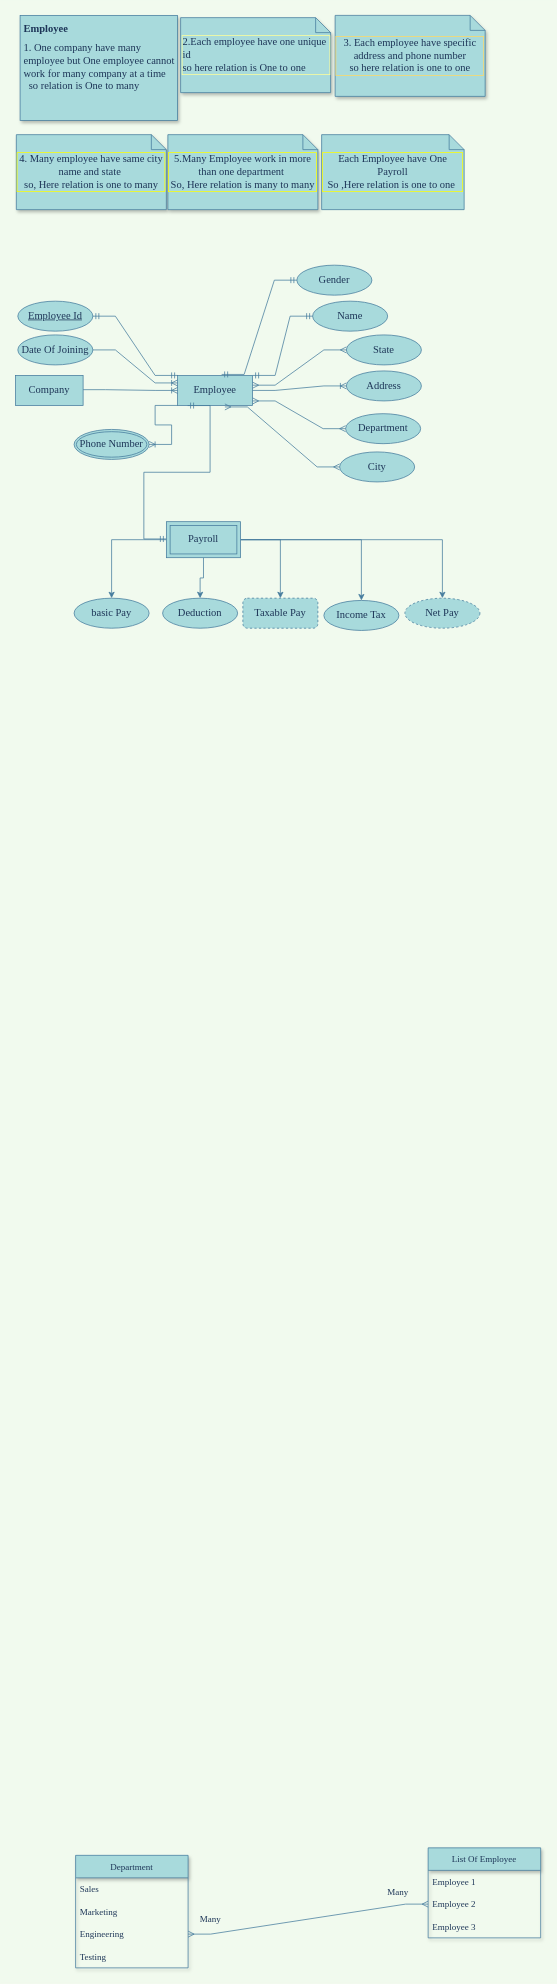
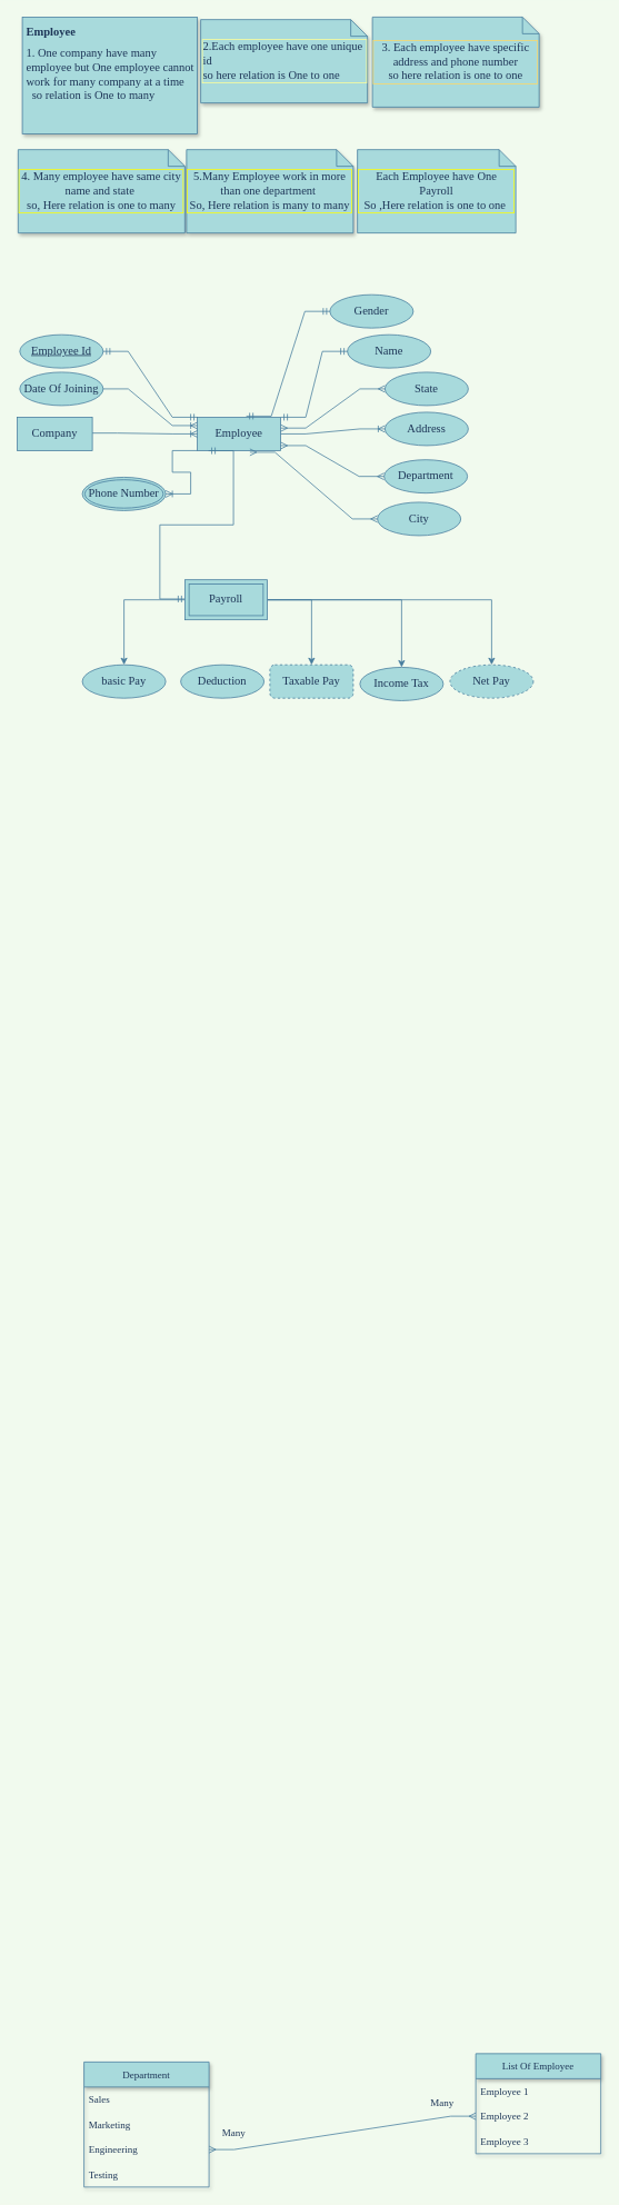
  <mxCell id="0" />
  <mxCell id="1" parent="0" />
  <mxCell id="2" value="List Of Employee" style="swimlane;fontStyle=0;childLayout=stackLayout;horizontal=1;startSize=30;horizontalStack=0;resizeParent=1;resizeParentMax=0;resizeLast=0;collapsible=1;marginBottom=0;shadow=1;fillColor=#A8DADC;strokeColor=#457B9D;fontColor=#1D3557;fontFamily=Times New Roman;" parent="1" vertex="1"><mxGeometry x="570" y="2463" width="150" height="120" as="geometry" /></mxCell>
  <mxCell id="3" value="Employee 1" style="text;strokeColor=none;fillColor=none;align=left;verticalAlign=middle;spacingLeft=4;spacingRight=4;overflow=hidden;points=[[0,0.5],[1,0.5]];portConstraint=eastwest;rotatable=0;shadow=1;fontColor=#1D3557;fontFamily=Times New Roman;" parent="2" vertex="1"><mxGeometry y="30" width="150" height="30" as="geometry" /></mxCell>
  <mxCell id="4" value="Employee 2" style="text;strokeColor=none;fillColor=none;align=left;verticalAlign=middle;spacingLeft=4;spacingRight=4;overflow=hidden;points=[[0,0.5],[1,0.5]];portConstraint=eastwest;rotatable=0;shadow=1;fontColor=#1D3557;fontFamily=Times New Roman;" parent="2" vertex="1"><mxGeometry y="60" width="150" height="30" as="geometry" /></mxCell>
  <mxCell id="5" value="Employee 3" style="text;strokeColor=none;fillColor=none;align=left;verticalAlign=middle;spacingLeft=4;spacingRight=4;overflow=hidden;points=[[0,0.5],[1,0.5]];portConstraint=eastwest;rotatable=0;shadow=1;fontColor=#1D3557;fontFamily=Times New Roman;" parent="2" vertex="1"><mxGeometry y="90" width="150" height="30" as="geometry" /></mxCell>
  <mxCell id="6" value="Department" style="swimlane;fontStyle=0;childLayout=stackLayout;horizontal=1;startSize=30;horizontalStack=0;resizeParent=1;resizeParentMax=0;resizeLast=0;collapsible=1;marginBottom=0;shadow=1;fillColor=#A8DADC;strokeColor=#457B9D;fontColor=#1D3557;fontFamily=Times New Roman;" parent="1" vertex="1"><mxGeometry x="100" y="2473" width="150" height="150" as="geometry" /></mxCell>
  <mxCell id="7" value="Sales" style="text;strokeColor=none;fillColor=none;align=left;verticalAlign=middle;spacingLeft=4;spacingRight=4;overflow=hidden;points=[[0,0.5],[1,0.5]];portConstraint=eastwest;rotatable=0;shadow=1;fontColor=#1D3557;fontFamily=Times New Roman;" parent="6" vertex="1"><mxGeometry y="30" width="150" height="30" as="geometry" /></mxCell>
  <mxCell id="8" value="Marketing" style="text;strokeColor=none;fillColor=none;align=left;verticalAlign=middle;spacingLeft=4;spacingRight=4;overflow=hidden;points=[[0,0.5],[1,0.5]];portConstraint=eastwest;rotatable=0;shadow=1;fontColor=#1D3557;fontFamily=Times New Roman;" parent="6" vertex="1"><mxGeometry y="60" width="150" height="30" as="geometry" /></mxCell>
  <mxCell id="9" value="Engineering" style="text;strokeColor=none;fillColor=none;align=left;verticalAlign=middle;spacingLeft=4;spacingRight=4;overflow=hidden;points=[[0,0.5],[1,0.5]];portConstraint=eastwest;rotatable=0;shadow=1;fontColor=#1D3557;fontFamily=Times New Roman;" parent="6" vertex="1"><mxGeometry y="90" width="150" height="30" as="geometry" /></mxCell>
  <mxCell id="10" value="Testing" style="text;strokeColor=none;fillColor=none;align=left;verticalAlign=middle;spacingLeft=4;spacingRight=4;overflow=hidden;points=[[0,0.5],[1,0.5]];portConstraint=eastwest;rotatable=0;shadow=1;fontColor=#1D3557;fontFamily=Times New Roman;" parent="6" vertex="1"><mxGeometry y="120" width="150" height="30" as="geometry" /></mxCell>
  <mxCell id="11" value="&lt;h1 style=&quot;font-size: 14px;&quot;&gt;Employee&lt;/h1&gt;&lt;div style=&quot;font-size: 14px;&quot;&gt;1. One company have many employee but One employee cannot work for many company at a time&amp;nbsp;&lt;/div&gt;&lt;div style=&quot;font-size: 14px;&quot;&gt;&amp;nbsp; so relation is One to many&lt;/div&gt;&lt;div style=&quot;font-size: 14px;&quot;&gt;&lt;br style=&quot;font-size: 14px;&quot;&gt;&lt;/div&gt;" style="text;html=1;strokeColor=#457B9D;fillColor=#A8DADC;spacing=5;spacingTop=-20;whiteSpace=wrap;overflow=hidden;rounded=0;shadow=1;verticalAlign=middle;fontFamily=Times New Roman;fontSize=14;fontColor=#1D3557;labelBorderColor=none;" parent="1" vertex="1"><mxGeometry x="26" y="20" width="210" height="140" as="geometry" /></mxCell>
  <mxCell id="12" value="" style="edgeStyle=entityRelationEdgeStyle;fontSize=12;html=1;endArrow=ERmany;startArrow=ERmany;rounded=0;exitX=1;exitY=0.5;exitDx=0;exitDy=0;entryX=0;entryY=0.5;entryDx=0;entryDy=0;strokeColor=#457B9D;fontColor=#1D3557;labelBackgroundColor=#F1FAEE;fontFamily=Times New Roman;" parent="1" source="9" target="4" edge="1"><mxGeometry width="100" height="100" relative="1" as="geometry"><mxPoint x="330" y="2588" as="sourcePoint" /><mxPoint x="430" y="2488" as="targetPoint" /></mxGeometry></mxCell>
  <mxCell id="13" value="2.Each employee have one unique id&amp;nbsp;&lt;br style=&quot;font-size: 14px;&quot;&gt;so here relation is One to one" style="shape=note;size=20;whiteSpace=wrap;html=1;shadow=1;align=left;fillColor=#A8DADC;strokeColor=#457B9D;verticalAlign=middle;labelBorderColor=#FFFF99;fontSize=14;fontFamily=Times New Roman;fontColor=#1D3557;" parent="1" vertex="1"><mxGeometry x="240" y="23" width="200" height="100" as="geometry" /></mxCell>
  <mxCell id="14" value="3. Each employee have specific address and phone number&lt;br style=&quot;font-size: 14px;&quot;&gt;so here relation is one to one" style="shape=note;size=20;whiteSpace=wrap;html=1;shadow=1;fillColor=#A8DADC;strokeColor=#457B9D;fontSize=14;fontFamily=Times New Roman;fontColor=#1D3557;labelBorderColor=#FFD966;" parent="1" vertex="1"><mxGeometry x="446" y="20" width="200" height="108" as="geometry" /></mxCell>
  <mxCell id="15" value="4. Many employee have same city name and state&amp;nbsp;&lt;br style=&quot;font-size: 14px;&quot;&gt;so, Here relation is one to many" style="shape=note;size=20;whiteSpace=wrap;html=1;shadow=1;labelBorderColor=#FFFF00;verticalAlign=middle;fontSize=14;fontFamily=Times New Roman;labelBackgroundColor=none;fillColor=#A8DADC;strokeColor=#457B9D;fontColor=#1D3557;" parent="1" vertex="1"><mxGeometry x="21" y="179" width="200" height="100" as="geometry" /></mxCell>
  <mxCell id="16" value="5.Many Employee work in more than one department&amp;nbsp;&lt;br&gt;So, Here relation is many to many" style="shape=note;size=20;whiteSpace=wrap;html=1;shadow=1;labelBackgroundColor=none;labelBorderColor=#FFFF00;fontFamily=Times New Roman;fontSize=14;fillColor=#A8DADC;strokeColor=#457B9D;fontColor=#1D3557;" parent="1" vertex="1"><mxGeometry x="223" y="179" width="200" height="100" as="geometry" /></mxCell>
  <mxCell id="17" value="Many" style="text;html=1;strokeColor=none;fillColor=none;align=center;verticalAlign=middle;whiteSpace=wrap;rounded=0;shadow=1;fontFamily=Times New Roman;fontColor=#1D3557;" parent="1" vertex="1"><mxGeometry x="250" y="2543" width="60" height="30" as="geometry" /></mxCell>
  <mxCell id="18" value="Many" style="text;html=1;strokeColor=none;fillColor=none;align=center;verticalAlign=middle;whiteSpace=wrap;rounded=0;shadow=1;fontFamily=Times New Roman;fontColor=#1D3557;" parent="1" vertex="1"><mxGeometry x="500" y="2508" width="60" height="30" as="geometry" /></mxCell>
  <mxCell id="19" value="Each Employee have One Payroll&lt;br style=&quot;font-size: 14px;&quot;&gt;So ,Here relation is one to one&amp;nbsp;" style="shape=note;size=20;whiteSpace=wrap;html=1;fontColor=#1D3557;strokeColor=#457B9D;fillColor=#A8DADC;fontFamily=Times New Roman;fontSize=14;labelBorderColor=#FFFF00;" parent="1" vertex="1"><mxGeometry x="428" y="179" width="190" height="100" as="geometry" /></mxCell>
  <mxCell id="20" value="Company" style="whiteSpace=wrap;html=1;align=center;fontFamily=Times New Roman;fontSize=14;fontColor=#1D3557;strokeColor=#457B9D;fillColor=#A8DADC;" parent="1" vertex="1"><mxGeometry y="500" width="90" height="40" as="geometry" x="20" /></mxCell>
  <mxCell id="21" value="Employee Id" style="ellipse;whiteSpace=wrap;html=1;align=center;fontStyle=4;fontFamily=Times New Roman;fontSize=14;fontColor=#1D3557;strokeColor=#457B9D;fillColor=#A8DADC;" parent="1" vertex="1"><mxGeometry x="23" y="401" width="100" height="40" as="geometry" /></mxCell>
  <mxCell id="22" value="Name" style="ellipse;whiteSpace=wrap;html=1;align=center;fontFamily=Times New Roman;fontSize=14;fontColor=#1D3557;strokeColor=#457B9D;fillColor=#A8DADC;" parent="1" vertex="1"><mxGeometry x="416" y="401" width="100" height="40" as="geometry" /></mxCell>
  <mxCell id="23" value="" style="edgeStyle=entityRelationEdgeStyle;fontSize=12;html=1;endArrow=ERmandOne;startArrow=ERmandOne;rounded=0;fontFamily=Times New Roman;fontColor=#1D3557;strokeColor=#457B9D;fillColor=#A8DADC;entryX=0;entryY=0.5;entryDx=0;entryDy=0;exitX=1;exitY=0;exitDx=0;exitDy=0;" parent="1" source="24" target="22" edge="1"><mxGeometry width="100" height="100" relative="1" as="geometry"><mxPoint x="338" y="500" as="sourcePoint" /><mxPoint x="470" y="407" as="targetPoint" /></mxGeometry></mxCell>
  <mxCell id="24" value="Employee" style="whiteSpace=wrap;html=1;align=center;fontFamily=Times New Roman;fontSize=14;fontColor=#1D3557;strokeColor=#457B9D;fillColor=#A8DADC;" parent="1" vertex="1"><mxGeometry x="236" y="500" width="100" height="40" as="geometry" /></mxCell>
  <mxCell id="25" value="Department" style="ellipse;whiteSpace=wrap;html=1;align=center;fontFamily=Times New Roman;fontSize=14;fontColor=#1D3557;strokeColor=#457B9D;fillColor=#A8DADC;" parent="1" vertex="1"><mxGeometry x="460" y="551" width="100" height="40" as="geometry" /></mxCell>
  <mxCell id="26" value="" style="edgeStyle=entityRelationEdgeStyle;fontSize=12;html=1;endArrow=ERmandOne;startArrow=ERmandOne;rounded=0;fontFamily=Times New Roman;fontColor=#1D3557;strokeColor=#457B9D;fillColor=#A8DADC;entryX=0;entryY=0.5;entryDx=0;entryDy=0;exitX=0.133;exitY=1.005;exitDx=0;exitDy=0;exitPerimeter=0;" parent="1" source="24" edge="1"><mxGeometry width="100" height="100" relative="1" as="geometry"><mxPoint x="299" y="584" as="sourcePoint" /><mxPoint x="221" y="718" as="targetPoint" /></mxGeometry></mxCell>
  <mxCell id="27" value="" style="edgeStyle=entityRelationEdgeStyle;fontSize=12;html=1;endArrow=ERmandOne;startArrow=ERmandOne;rounded=0;fontFamily=Times New Roman;fontColor=#1D3557;strokeColor=#457B9D;fillColor=#A8DADC;entryX=1;entryY=0.5;entryDx=0;entryDy=0;exitX=0;exitY=0;exitDx=0;exitDy=0;" parent="1" source="24" target="21" edge="1"><mxGeometry width="100" height="100" relative="1" as="geometry"><mxPoint x="241" y="482" as="sourcePoint" /><mxPoint x="385" y="487" as="targetPoint" /></mxGeometry></mxCell>
  <mxCell id="28" value="" style="edgeStyle=entityRelationEdgeStyle;fontSize=12;html=1;endArrow=ERoneToMany;rounded=0;fontFamily=Times New Roman;fontColor=#1D3557;strokeColor=#457B9D;fillColor=#A8DADC;entryX=0;entryY=0.5;entryDx=0;entryDy=0;" parent="1" target="24" edge="1"><mxGeometry width="100" height="100" relative="1" as="geometry"><mxPoint x="110" y="519" as="sourcePoint" /><mxPoint x="210" y="419" as="targetPoint" /></mxGeometry></mxCell>
  <mxCell id="29" value="" style="edgeStyle=entityRelationEdgeStyle;fontSize=12;html=1;endArrow=ERoneToMany;rounded=0;fontFamily=Times New Roman;fontColor=#1D3557;strokeColor=#457B9D;fillColor=#A8DADC;entryX=1;entryY=0.5;entryDx=0;entryDy=0;exitX=0;exitY=1;exitDx=0;exitDy=0;" parent="1" source="24" target="42" edge="1"><mxGeometry width="100" height="100" relative="1" as="geometry"><mxPoint x="336" y="522" as="sourcePoint" /><mxPoint x="135" y="589" as="targetPoint" /></mxGeometry></mxCell>
  <mxCell id="30" value="" style="edgeStyle=orthogonalEdgeStyle;rounded=0;orthogonalLoop=1;jettySize=auto;html=1;fontFamily=Times New Roman;fontSize=14;fontColor=#1D3557;strokeColor=#457B9D;fillColor=#A8DADC;entryX=0.5;entryY=0;entryDx=0;entryDy=0;" parent="1" source="35" target="36" edge="1"><mxGeometry relative="1" as="geometry"><mxPoint x="317" y="836" as="targetPoint" /></mxGeometry></mxCell>
- <mxCell id="31" value="" style="edgeStyle=orthogonalEdgeStyle;rounded=0;orthogonalLoop=1;jettySize=auto;html=1;fontFamily=Times New Roman;fontSize=14;fontColor=#1D3557;strokeColor=#457B9D;fillColor=#A8DADC;" parent="1" source="35" target="38" edge="1"><mxGeometry relative="1" as="geometry" /></mxCell>
  <mxCell id="32" style="edgeStyle=orthogonalEdgeStyle;rounded=0;orthogonalLoop=1;jettySize=auto;html=1;entryX=0.5;entryY=0;entryDx=0;entryDy=0;fontFamily=Times New Roman;fontSize=14;fontColor=#1D3557;strokeColor=#457B9D;fillColor=#A8DADC;" parent="1" source="35" target="40" edge="1"><mxGeometry relative="1" as="geometry" /></mxCell>
  <mxCell id="33" style="edgeStyle=orthogonalEdgeStyle;rounded=0;orthogonalLoop=1;jettySize=auto;html=1;fontFamily=Times New Roman;fontSize=14;fontColor=#1D3557;strokeColor=#457B9D;fillColor=#A8DADC;" parent="1" source="35" target="39" edge="1"><mxGeometry relative="1" as="geometry" /></mxCell>
  <mxCell id="34" style="edgeStyle=orthogonalEdgeStyle;rounded=0;orthogonalLoop=1;jettySize=auto;html=1;entryX=0.5;entryY=0;entryDx=0;entryDy=0;fontFamily=Times New Roman;fontSize=14;fontColor=#1D3557;strokeColor=#457B9D;fillColor=#A8DADC;" parent="1" source="35" target="41" edge="1"><mxGeometry relative="1" as="geometry" /></mxCell>
  <mxCell id="35" value="Payroll" style="shape=ext;margin=3;double=1;whiteSpace=wrap;html=1;align=center;fontFamily=Times New Roman;fontSize=14;fontColor=#1D3557;strokeColor=#457B9D;fillColor=#A8DADC;" parent="1" vertex="1"><mxGeometry x="221" y="695" width="99" height="48" as="geometry" /></mxCell>
  <mxCell id="36" value="basic Pay" style="ellipse;whiteSpace=wrap;html=1;align=center;fontFamily=Times New Roman;fontSize=14;fontColor=#1D3557;strokeColor=#457B9D;fillColor=#A8DADC;" parent="1" vertex="1"><mxGeometry x="98" y="797" width="100" height="40" as="geometry" /></mxCell>
  <mxCell id="37" value="" style="edgeStyle=entityRelationEdgeStyle;fontSize=12;html=1;endArrow=ERmany;startArrow=ERmany;rounded=0;fontFamily=Times New Roman;fontColor=#1D3557;strokeColor=#457B9D;fillColor=#A8DADC;entryX=0;entryY=0.5;entryDx=0;entryDy=0;" parent="1" target="25" edge="1"><mxGeometry width="100" height="100" relative="1" as="geometry"><mxPoint x="336" y="534" as="sourcePoint" /><mxPoint x="436" y="434" as="targetPoint" /></mxGeometry></mxCell>
  <mxCell id="38" value="Deduction" style="ellipse;whiteSpace=wrap;html=1;align=center;fontFamily=Times New Roman;fontSize=14;fontColor=#1D3557;strokeColor=#457B9D;fillColor=#A8DADC;" parent="1" vertex="1"><mxGeometry x="216" y="797" width="100" height="40" as="geometry" /></mxCell>
  <mxCell id="39" value="Income Tax" style="ellipse;whiteSpace=wrap;html=1;align=center;fontFamily=Times New Roman;fontSize=14;fontColor=#1D3557;strokeColor=#457B9D;fillColor=#A8DADC;" parent="1" vertex="1"><mxGeometry x="431" y="800" width="100" height="40" as="geometry" /></mxCell>
  <mxCell id="40" value="Taxable Pay" style="whiteSpace=wrap;html=1;align=center;dashed=1;fontFamily=Times New Roman;fontSize=14;fontColor=#1D3557;strokeColor=#457B9D;fillColor=#A8DADC;rounded=1;" parent="1" vertex="1"><mxGeometry x="323" y="797" width="100" height="40" as="geometry" /></mxCell>
  <mxCell id="41" value="Net Pay" style="ellipse;whiteSpace=wrap;html=1;align=center;dashed=1;fontFamily=Times New Roman;fontSize=14;fontColor=#1D3557;strokeColor=#457B9D;fillColor=#A8DADC;" parent="1" vertex="1"><mxGeometry x="539" y="797" width="100" height="40" as="geometry" /></mxCell>
  <mxCell id="42" value="Phone Number" style="ellipse;shape=doubleEllipse;margin=3;whiteSpace=wrap;html=1;align=center;fontFamily=Times New Roman;fontSize=14;fontColor=#1D3557;strokeColor=#457B9D;fillColor=#A8DADC;" parent="1" vertex="1"><mxGeometry x="98" y="572" width="100" height="40" as="geometry" /></mxCell>
  <mxCell id="43" value="" style="edgeStyle=entityRelationEdgeStyle;fontSize=12;html=1;endArrow=ERoneToMany;rounded=0;fontFamily=Times New Roman;fontColor=#1D3557;strokeColor=#457B9D;fillColor=#A8DADC;exitX=1;exitY=0.5;exitDx=0;exitDy=0;" parent="1" source="24" target="44" edge="1"><mxGeometry width="100" height="100" relative="1" as="geometry"><mxPoint x="484" y="503" as="sourcePoint" /><mxPoint x="485" y="515" as="targetPoint" /></mxGeometry></mxCell>
  <mxCell id="44" value="Address" style="ellipse;whiteSpace=wrap;html=1;align=center;fontFamily=Times New Roman;fontSize=14;fontColor=#1D3557;strokeColor=#457B9D;fillColor=#A8DADC;" parent="1" vertex="1"><mxGeometry x="461" y="494" width="100" height="40" as="geometry" /></mxCell>
  <mxCell id="45" value="City" style="ellipse;whiteSpace=wrap;html=1;align=center;fontFamily=Times New Roman;fontSize=14;fontColor=#1D3557;strokeColor=#457B9D;fillColor=#A8DADC;" parent="1" vertex="1"><mxGeometry x="452" y="602" width="100" height="40" as="geometry" /></mxCell>
  <mxCell id="46" value="State" style="ellipse;whiteSpace=wrap;html=1;align=center;fontFamily=Times New Roman;fontSize=14;fontColor=#1D3557;strokeColor=#457B9D;fillColor=#A8DADC;" parent="1" vertex="1"><mxGeometry x="461" y="446" width="100" height="40" as="geometry" /></mxCell>
  <mxCell id="47" value="" style="edgeStyle=entityRelationEdgeStyle;fontSize=12;html=1;endArrow=ERmany;startArrow=ERmany;rounded=0;fontFamily=Times New Roman;fontColor=#1D3557;strokeColor=#457B9D;fillColor=#A8DADC;entryX=0;entryY=0.5;entryDx=0;entryDy=0;" parent="1" target="46" edge="1"><mxGeometry width="100" height="100" relative="1" as="geometry"><mxPoint x="336" y="513" as="sourcePoint" /><mxPoint x="575" y="473" as="targetPoint" /></mxGeometry></mxCell>
  <mxCell id="48" value="" style="edgeStyle=entityRelationEdgeStyle;fontSize=12;html=1;endArrow=ERmany;startArrow=ERmany;rounded=0;fontFamily=Times New Roman;fontColor=#1D3557;strokeColor=#457B9D;fillColor=#A8DADC;exitX=0.63;exitY=1.05;exitDx=0;exitDy=0;exitPerimeter=0;entryX=0;entryY=0.5;entryDx=0;entryDy=0;" parent="1" source="24" target="45" edge="1"><mxGeometry width="100" height="100" relative="1" as="geometry"><mxPoint x="329" y="630" as="sourcePoint" /><mxPoint x="429" y="530" as="targetPoint" /></mxGeometry></mxCell>
  <mxCell id="49" value="Gender" style="ellipse;whiteSpace=wrap;html=1;align=center;fontFamily=Times New Roman;fontSize=14;fontColor=#1D3557;strokeColor=#457B9D;fillColor=#A8DADC;" parent="1" vertex="1"><mxGeometry x="395" y="353" width="100" height="40" as="geometry" /></mxCell>
  <mxCell id="50" value="" style="edgeStyle=entityRelationEdgeStyle;fontSize=12;html=1;endArrow=ERmandOne;startArrow=ERmandOne;rounded=0;fontFamily=Times New Roman;fontColor=#1D3557;strokeColor=#457B9D;fillColor=#A8DADC;exitX=0.587;exitY=-0.033;exitDx=0;exitDy=0;exitPerimeter=0;" parent="1" source="24" target="49" edge="1"><mxGeometry width="100" height="100" relative="1" as="geometry"><mxPoint x="295" y="474" as="sourcePoint" /><mxPoint x="395" y="374" as="targetPoint" /></mxGeometry></mxCell>
  <mxCell id="51" value="Date Of Joining" style="ellipse;whiteSpace=wrap;html=1;align=center;fontFamily=Times New Roman;fontSize=14;fontColor=#1D3557;strokeColor=#457B9D;fillColor=#A8DADC;" parent="1" vertex="1"><mxGeometry x="23" y="446" width="100" height="40" as="geometry" /></mxCell>
  <mxCell id="52" value="" style="edgeStyle=entityRelationEdgeStyle;fontSize=12;html=1;endArrow=ERoneToMany;rounded=0;fontFamily=Times New Roman;fontColor=#1D3557;strokeColor=#457B9D;fillColor=#A8DADC;entryX=0;entryY=0.25;entryDx=0;entryDy=0;exitX=1;exitY=0.5;exitDx=0;exitDy=0;" parent="1" source="51" target="24" edge="1"><mxGeometry width="100" height="100" relative="1" as="geometry"><mxPoint x="267" y="381" as="sourcePoint" /><mxPoint x="357" y="290" as="targetPoint" /></mxGeometry></mxCell>
